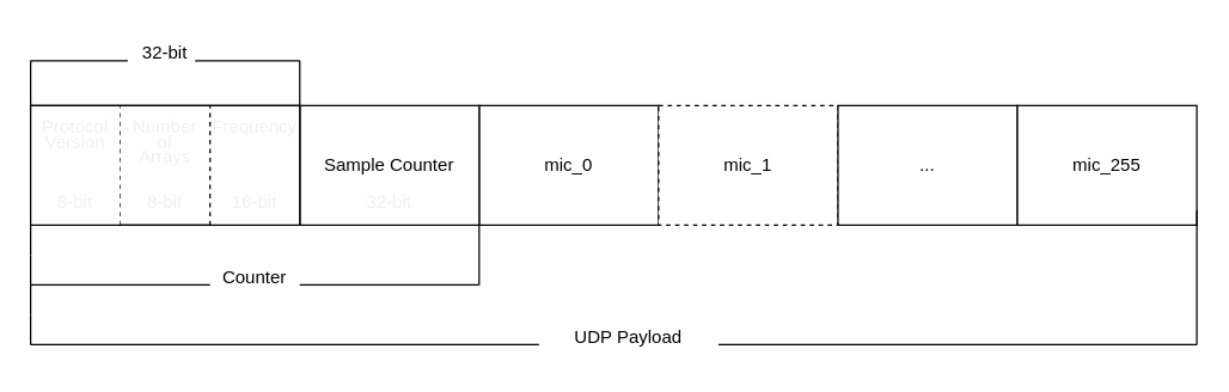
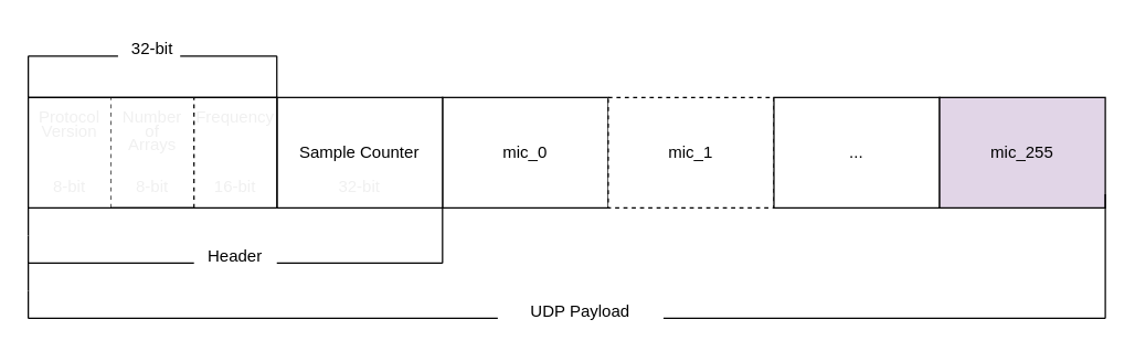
  <mxCell id="0" />
  <mxCell id="1" parent="0" />
  <mxCell id="2" value="mic_0&lt;br&gt;" style="whiteSpace=wrap;html=1;" vertex="1" parent="1"><mxGeometry x="320" y="70" width="120" height="80" as="geometry" /></mxCell>
  <mxCell id="3" style="edgeStyle=none;html=1;fontColor=none;endArrow=none;endFill=0;" edge="1" parent="1"><mxGeometry relative="1" as="geometry"><mxPoint x="200" y="70" as="targetPoint" /><mxPoint x="200" y="40" as="sourcePoint" /></mxGeometry></mxCell>
  <mxCell id="4" value="Sample Counter" style="whiteSpace=wrap;html=1;" vertex="1" parent="1"><mxGeometry x="200" y="70" width="120" height="80" as="geometry" /></mxCell>
  <mxCell id="5" value="mic_1" style="whiteSpace=wrap;html=1;dashed=1;" vertex="1" parent="1"><mxGeometry x="440" y="70" width="120" height="80" as="geometry" /></mxCell>
  <mxCell id="6" value="..." style="whiteSpace=wrap;html=1;" vertex="1" parent="1"><mxGeometry x="560" y="70" width="120" height="80" as="geometry" /></mxCell>
- <mxCell id="7" value="mic_255" style="whiteSpace=wrap;html=1;" vertex="1" parent="1"><mxGeometry x="680" y="70" width="120" height="80" as="geometry" /></mxCell>
+ <mxCell id="7" value="mic_255" style="whiteSpace=wrap;html=1;fillColor=#e1d5e7;" vertex="1" parent="1"><mxGeometry x="680" y="70" width="120" height="80" as="geometry" /></mxCell>
  <mxCell id="8" value="" style="whiteSpace=wrap;html=1;" vertex="1" parent="1"><mxGeometry x="20" y="70" width="180" height="80" as="geometry" /></mxCell>
  <mxCell id="9" value="" style="whiteSpace=wrap;html=1;labelBorderColor=none;strokeColor=none;" vertex="1" parent="1"><mxGeometry x="20" y="70" width="60" height="80" as="geometry" /></mxCell>
  <mxCell id="10" value="" style="edgeStyle=none;orthogonalLoop=1;jettySize=auto;html=1;dashed=1;fontColor=none;endArrow=none;endFill=0;entryX=0;entryY=0;entryDx=0;entryDy=0;exitX=0;exitY=1;exitDx=0;exitDy=0;" edge="1" parent="1" source="11" target="11"><mxGeometry width="80" relative="1" as="geometry"><mxPoint x="-20" y="-30" as="sourcePoint" /><mxPoint x="60" y="-30" as="targetPoint" /><Array as="points" /></mxGeometry></mxCell>
  <mxCell id="11" value="" style="whiteSpace=wrap;html=1;dashed=1;dashPattern=12 12;strokeColor=none;" vertex="1" parent="1"><mxGeometry x="80" y="70" width="60" height="80" as="geometry" /></mxCell>
  <mxCell id="12" value="" style="whiteSpace=wrap;html=1;dashed=1;dashPattern=12 12;strokeColor=none;" vertex="1" parent="1"><mxGeometry x="140" y="70" width="60" height="80" as="geometry" /></mxCell>
  <mxCell id="13" value="" style="edgeStyle=none;orthogonalLoop=1;jettySize=auto;html=1;dashed=1;fontColor=none;endArrow=none;endFill=0;entryX=0;entryY=0;entryDx=0;entryDy=0;exitX=0;exitY=1;exitDx=0;exitDy=0;" edge="1" parent="1" source="12" target="12"><mxGeometry width="80" relative="1" as="geometry"><mxPoint x="130" y="229.5" as="sourcePoint" /><mxPoint x="210" y="229.5" as="targetPoint" /><Array as="points" /></mxGeometry></mxCell>
  <mxCell id="14" value="" style="edgeStyle=none;orthogonalLoop=1;jettySize=auto;html=1;fontColor=none;endArrow=none;endFill=0;entryX=1;entryY=0;entryDx=0;entryDy=0;exitX=0;exitY=0;exitDx=0;exitDy=0;" edge="1" parent="1" source="9" target="12"><mxGeometry width="80" relative="1" as="geometry"><mxPoint x="110" y="50" as="sourcePoint" /><mxPoint x="190" y="50" as="targetPoint" /><Array as="points" /></mxGeometry></mxCell>
  <mxCell id="15" value="" style="edgeStyle=none;orthogonalLoop=1;jettySize=auto;html=1;fontColor=none;endArrow=none;endFill=0;entryX=1;entryY=0;entryDx=0;entryDy=0;exitX=0;exitY=0;exitDx=0;exitDy=0;startArrow=none;" edge="1" parent="1"><mxGeometry width="80" relative="1" as="geometry"><mxPoint x="80" y="150" as="sourcePoint" /><mxPoint x="200" y="150" as="targetPoint" /><Array as="points" /></mxGeometry></mxCell>
  <mxCell id="16" value="" style="edgeStyle=none;orthogonalLoop=1;jettySize=auto;html=1;fontColor=none;endArrow=none;endFill=0;exitX=0;exitY=0;exitDx=0;exitDy=0;" edge="1" parent="1" source="9"><mxGeometry width="80" relative="1" as="geometry"><mxPoint x="0" y="190" as="sourcePoint" /><mxPoint x="20" y="150" as="targetPoint" /><Array as="points" /></mxGeometry></mxCell>
  <mxCell id="17" value="" style="edgeStyle=none;orthogonalLoop=1;jettySize=auto;html=1;fontColor=none;endArrow=none;endFill=0;entryX=0;entryY=1;entryDx=0;entryDy=0;exitX=0;exitY=0;exitDx=0;exitDy=0;" edge="1" parent="1" source="4" target="4"><mxGeometry width="80" relative="1" as="geometry"><mxPoint x="170" y="210" as="sourcePoint" /><mxPoint x="350" y="210" as="targetPoint" /><Array as="points" /></mxGeometry></mxCell>
  <mxCell id="18" style="edgeStyle=none;html=1;exitX=0;exitY=1;exitDx=0;exitDy=0;fontColor=none;endArrow=none;endFill=0;" edge="1" parent="1"><mxGeometry relative="1" as="geometry"><mxPoint x="20" y="170" as="targetPoint" /><mxPoint x="20" y="150" as="sourcePoint" /></mxGeometry></mxCell>
  <mxCell id="19" value="" style="edgeStyle=none;orthogonalLoop=1;jettySize=auto;html=1;fontColor=none;endArrow=none;endFill=0;" edge="1" parent="1"><mxGeometry width="80" relative="1" as="geometry"><mxPoint x="20" y="40" as="sourcePoint" /><mxPoint x="85" y="40" as="targetPoint" /><Array as="points" /></mxGeometry></mxCell>
  <mxCell id="20" value="" style="edgeStyle=none;orthogonalLoop=1;jettySize=auto;html=1;fontColor=none;endArrow=none;endFill=0;" edge="1" parent="1"><mxGeometry width="80" relative="1" as="geometry"><mxPoint x="130" y="40" as="sourcePoint" /><mxPoint x="200" y="40" as="targetPoint" /><Array as="points" /></mxGeometry></mxCell>
  <mxCell id="21" value="" style="edgeStyle=none;orthogonalLoop=1;jettySize=auto;html=1;fontColor=none;endArrow=none;endFill=0;entryX=1;entryY=0;entryDx=0;entryDy=0;exitX=0;exitY=0;exitDx=0;exitDy=0;" edge="1" parent="1"><mxGeometry width="80" relative="1" as="geometry"><mxPoint x="20" y="150" as="sourcePoint" /><mxPoint x="140" y="150" as="targetPoint" /><Array as="points" /></mxGeometry></mxCell>
  <mxCell id="22" value="" style="edgeStyle=none;orthogonalLoop=1;jettySize=auto;html=1;fontColor=#FFFFFF;endArrow=none;endFill=0;" edge="1" parent="1"><mxGeometry width="80" relative="1" as="geometry"><mxPoint x="20" y="170" as="sourcePoint" /><mxPoint x="20" y="210" as="targetPoint" /><Array as="points" /></mxGeometry></mxCell>
  <mxCell id="23" value="" style="edgeStyle=none;orthogonalLoop=1;jettySize=auto;html=1;fontColor=#FFFFFF;endArrow=none;endFill=0;" edge="1" parent="1"><mxGeometry width="80" relative="1" as="geometry"><mxPoint x="320" y="150" as="sourcePoint" /><mxPoint x="320" y="190" as="targetPoint" /><Array as="points" /></mxGeometry></mxCell>
  <mxCell id="24" value="" style="edgeStyle=none;orthogonalLoop=1;jettySize=auto;html=1;fontColor=#FFFFFF;endArrow=none;endFill=0;" edge="1" parent="1"><mxGeometry width="80" relative="1" as="geometry"><mxPoint x="20" y="190" as="sourcePoint" /><mxPoint x="140" y="190" as="targetPoint" /><Array as="points" /></mxGeometry></mxCell>
- <mxCell id="25" value="Counter" style="text;strokeColor=none;align=center;fillColor=none;html=1;verticalAlign=middle;whiteSpace=wrap;rounded=0;labelBorderColor=none;fontColor=#000000;" vertex="1" parent="1"><mxGeometry x="140" y="170" width="60" height="30" as="geometry" /></mxCell>
+ <mxCell id="25" value="Header" style="text;strokeColor=none;align=center;fillColor=none;html=1;verticalAlign=middle;whiteSpace=wrap;rounded=0;labelBorderColor=none;fontColor=#000000;" vertex="1" parent="1"><mxGeometry x="140" y="170" width="60" height="30" as="geometry" /></mxCell>
  <mxCell id="26" value="" style="edgeStyle=none;orthogonalLoop=1;jettySize=auto;html=1;fontColor=#F0F0F0;endArrow=none;endFill=0;" edge="1" parent="1"><mxGeometry width="80" relative="1" as="geometry"><mxPoint x="20" y="210" as="sourcePoint" /><mxPoint x="20" y="230" as="targetPoint" /><Array as="points" /></mxGeometry></mxCell>
  <mxCell id="27" value="" style="edgeStyle=none;orthogonalLoop=1;jettySize=auto;html=1;fontColor=#F0F0F0;endArrow=none;endFill=0;" edge="1" parent="1"><mxGeometry width="80" relative="1" as="geometry"><mxPoint x="800" y="140" as="sourcePoint" /><mxPoint x="800" y="230" as="targetPoint" /><Array as="points" /></mxGeometry></mxCell>
  <mxCell id="28" value="" style="edgeStyle=none;orthogonalLoop=1;jettySize=auto;html=1;fontColor=#FFFFFF;endArrow=none;endFill=0;" edge="1" parent="1"><mxGeometry width="80" relative="1" as="geometry"><mxPoint x="200" y="190" as="sourcePoint" /><mxPoint x="320" y="190" as="targetPoint" /><Array as="points" /></mxGeometry></mxCell>
  <mxCell id="29" value="" style="edgeStyle=none;orthogonalLoop=1;jettySize=auto;html=1;fontColor=#FFFFFF;endArrow=none;endFill=0;" edge="1" parent="1"><mxGeometry width="80" relative="1" as="geometry"><mxPoint x="20" y="230" as="sourcePoint" /><mxPoint x="360" y="230" as="targetPoint" /><Array as="points" /></mxGeometry></mxCell>
  <mxCell id="30" value="" style="edgeStyle=none;orthogonalLoop=1;jettySize=auto;html=1;fontColor=#FFFFFF;endArrow=none;endFill=0;" edge="1" parent="1"><mxGeometry width="80" relative="1" as="geometry"><mxPoint x="480" y="230" as="sourcePoint" /><mxPoint x="800" y="230" as="targetPoint" /><Array as="points" /></mxGeometry></mxCell>
  <mxCell id="31" value="UDP Payload" style="text;strokeColor=none;align=center;fillColor=none;html=1;verticalAlign=middle;whiteSpace=wrap;rounded=0;labelBorderColor=none;fontColor=#000000;" vertex="1" parent="1"><mxGeometry x="370" y="210" width="100" height="30" as="geometry" /></mxCell>
  <mxCell id="32" value="32-bit" style="text;strokeColor=none;align=center;fillColor=none;html=1;verticalAlign=middle;whiteSpace=wrap;rounded=0;labelBorderColor=none;fontColor=#000000;" vertex="1" parent="1"><mxGeometry x="80" y="20" width="60" height="30" as="geometry" /></mxCell>
  <mxCell id="33" style="edgeStyle=none;html=1;fontColor=none;endArrow=none;endFill=0;" edge="1" parent="1"><mxGeometry relative="1" as="geometry"><mxPoint x="20" y="70" as="targetPoint" /><mxPoint x="20" y="40" as="sourcePoint" /></mxGeometry></mxCell>
  <mxCell id="34" value="&lt;span style=&quot;color: rgb(240, 240, 240);&quot;&gt;32-bit&lt;/span&gt;" style="text;strokeColor=none;align=center;fillColor=none;html=1;verticalAlign=middle;whiteSpace=wrap;rounded=0;labelBorderColor=none;fontColor=#000000;" vertex="1" parent="1"><mxGeometry x="230" y="120" width="60" height="30" as="geometry" /></mxCell>
  <mxCell id="35" value="&lt;span style=&quot;color: rgb(240, 240, 240);&quot;&gt;16-bit&lt;/span&gt;" style="text;strokeColor=none;align=center;fillColor=none;html=1;verticalAlign=middle;whiteSpace=wrap;rounded=0;labelBorderColor=none;fontColor=#000000;" vertex="1" parent="1"><mxGeometry x="140" y="120" width="60" height="30" as="geometry" /></mxCell>
  <mxCell id="36" value="&lt;span style=&quot;color: rgb(240, 240, 240);&quot;&gt;8-bit&lt;/span&gt;" style="text;strokeColor=none;align=center;fillColor=none;html=1;verticalAlign=middle;whiteSpace=wrap;rounded=0;labelBorderColor=none;fontColor=#000000;" vertex="1" parent="1"><mxGeometry x="80" y="120" width="60" height="30" as="geometry" /></mxCell>
  <mxCell id="37" value="&lt;span style=&quot;color: rgb(240, 240, 240);&quot;&gt;Number&lt;/span&gt;" style="text;strokeColor=none;align=center;fillColor=none;html=1;verticalAlign=middle;whiteSpace=wrap;rounded=0;labelBorderColor=none;fontColor=#000000;" vertex="1" parent="1"><mxGeometry x="80" y="70" width="60" height="30" as="geometry" /></mxCell>
  <mxCell id="38" value="&lt;font color=&quot;#f0f0f0&quot;&gt;of&lt;/font&gt;" style="text;strokeColor=none;align=center;fillColor=none;html=1;verticalAlign=middle;whiteSpace=wrap;rounded=0;labelBorderColor=none;fontColor=#000000;" vertex="1" parent="1"><mxGeometry x="80" y="80" width="60" height="30" as="geometry" /></mxCell>
  <mxCell id="39" value="&lt;span style=&quot;color: rgb(240, 240, 240);&quot;&gt;Arrays&lt;/span&gt;" style="text;strokeColor=none;align=center;fillColor=none;html=1;verticalAlign=middle;whiteSpace=wrap;rounded=0;labelBorderColor=none;fontColor=#000000;" vertex="1" parent="1"><mxGeometry x="80" y="90" width="60" height="30" as="geometry" /></mxCell>
  <mxCell id="40" value="&lt;span style=&quot;color: rgb(240, 240, 240);&quot;&gt;Protocol&lt;/span&gt;" style="text;strokeColor=none;align=center;fillColor=none;html=1;verticalAlign=middle;whiteSpace=wrap;rounded=0;labelBorderColor=none;fontColor=#000000;" vertex="1" parent="1"><mxGeometry x="20" y="70" width="60" height="30" as="geometry" /></mxCell>
  <mxCell id="41" value="&lt;span style=&quot;color: rgb(240, 240, 240);&quot;&gt;Version&lt;/span&gt;&lt;br style=&quot;color: rgb(240, 240, 240);&quot;&gt;" style="text;strokeColor=none;align=center;fillColor=none;html=1;verticalAlign=middle;whiteSpace=wrap;rounded=0;labelBorderColor=none;fontColor=#000000;" vertex="1" parent="1"><mxGeometry x="20" y="80" width="60" height="30" as="geometry" /></mxCell>
  <mxCell id="42" value="&lt;span style=&quot;color: rgb(240, 240, 240);&quot;&gt;8-bit&lt;/span&gt;" style="text;strokeColor=none;align=center;fillColor=none;html=1;verticalAlign=middle;whiteSpace=wrap;rounded=0;labelBorderColor=none;fontColor=#000000;" vertex="1" parent="1"><mxGeometry x="20" y="120" width="60" height="30" as="geometry" /></mxCell>
  <mxCell id="43" value="&lt;span style=&quot;color: rgb(240, 240, 240);&quot;&gt;Frequency&lt;/span&gt;" style="text;strokeColor=none;align=center;fillColor=none;html=1;verticalAlign=middle;whiteSpace=wrap;rounded=0;labelBorderColor=none;fontColor=#000000;" vertex="1" parent="1"><mxGeometry x="140" y="70" width="60" height="30" as="geometry" /></mxCell>
